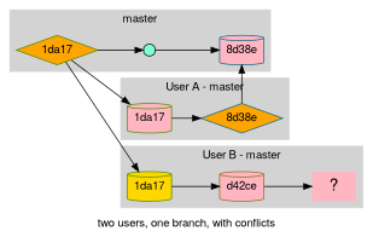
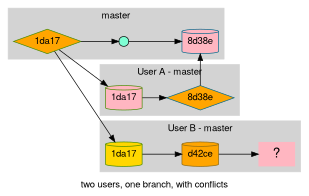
  digraph {
    fontname="helvetica, sans"
    label="two users, one branch, with conflicts"
    rankdir=LR
    node [color=chartreuse4 fillcolor=orange fontname="helvetica, sans" style=filled shape=cylinder]
    edge [fontname="helvetica, sans"]
    n1 [label="1da17" shape=diamond]
    m1 [height=.2 shape=point width=.2 fillcolor=aquamarine color=""]
    n3 [color=deepskyblue4 fillcolor=lightpink label="8d38e"]
    n4 [fillcolor=lightpink label="1da17"]
    n5 [color=deepskyblue4 label="8d38e" shape=diamond]
    n6 [fillcolor=gold label="1da17"]
-   n7 [color=goldenrod4 fillcolor=lightpink label=d42ce]
+   n7 [color=goldenrod4 label=d42ce]
    n8 [fontsize=20 label="?" shape=none fillcolor=lightpink color=""]
    subgraph cluster_1 {
      color=lightgrey
      label=master
      style=filled
      n1
      m1
      n3
    }
    subgraph cluster_2 {
      color=lightgrey
      label="User A - master"
      style=filled
      n4
      n5
    }
    subgraph cluster_3 {
      color=lightgrey
      label="User B - master"
      style=filled
      n6
      n7
      n8
    }
    n1 -> m1
    n1 -> n4
    n1 -> n6
    m1 -> n3
    n4 -> n5
    n5 -> n3
    n6 -> n7
    n7 -> n8
  }
